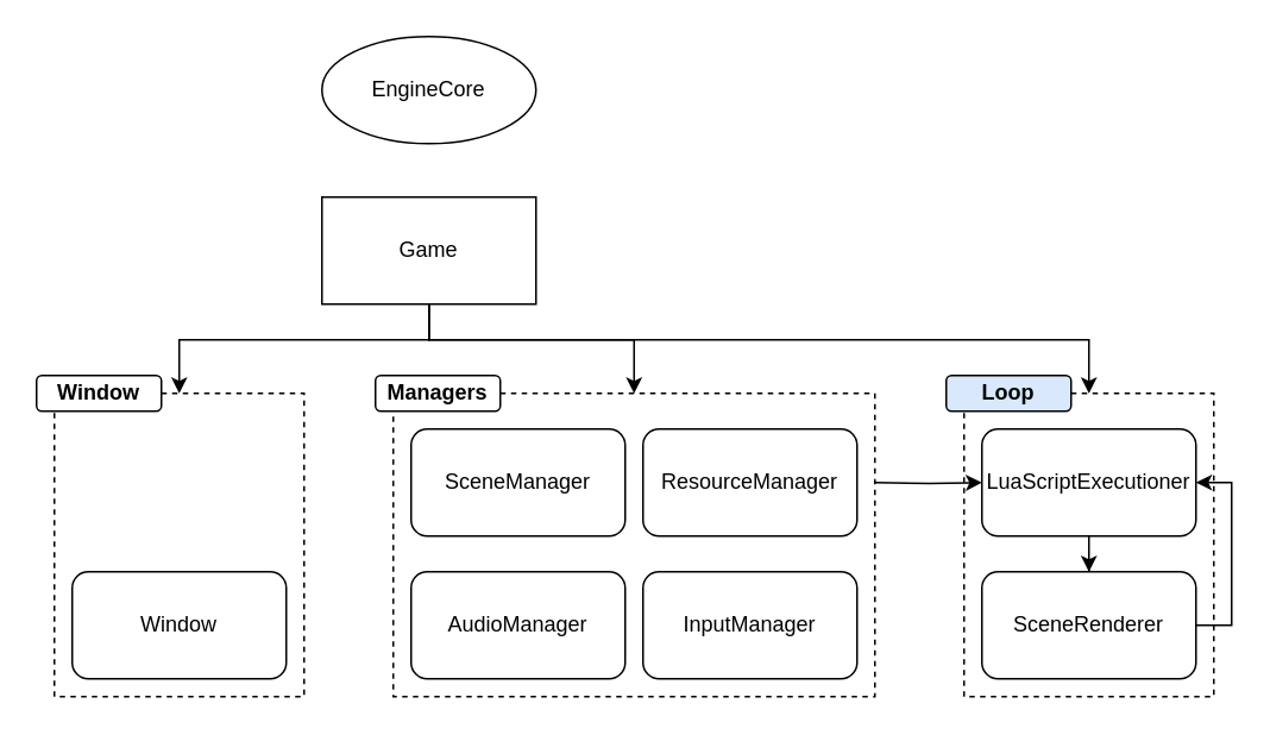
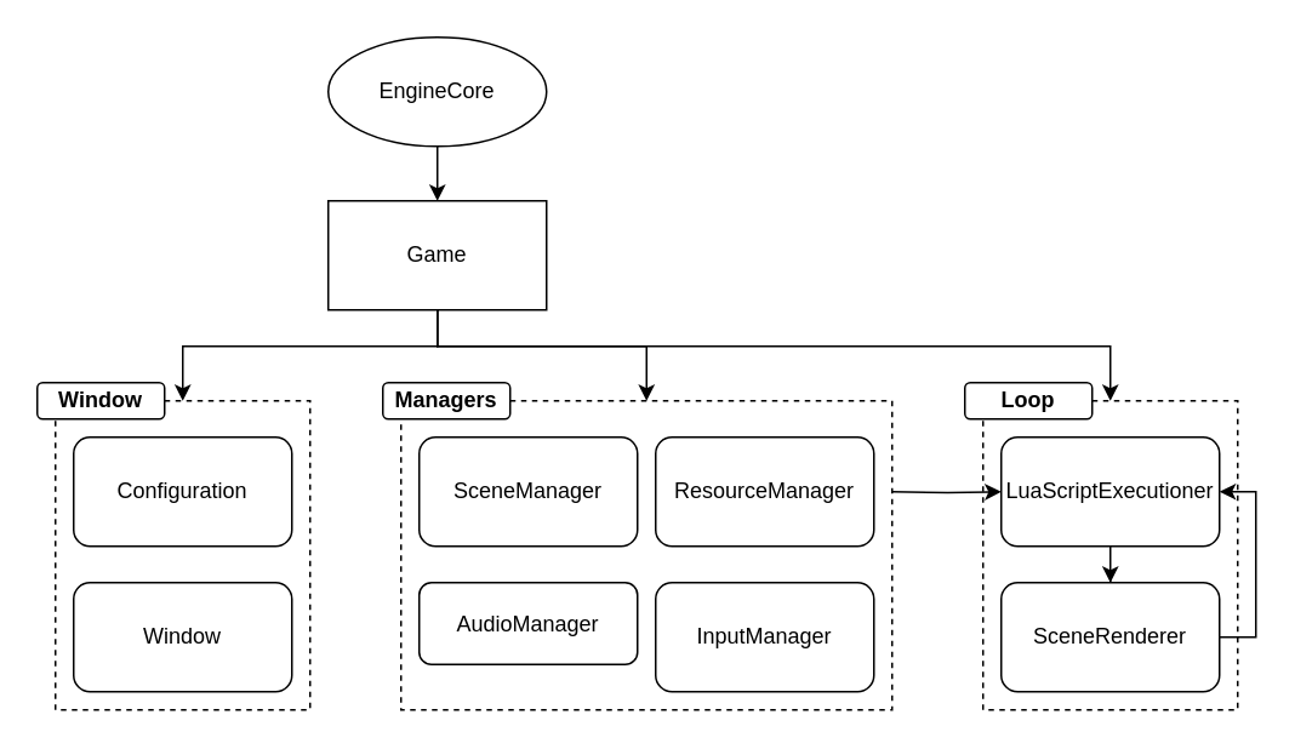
  <mxCell id="0" />
  <mxCell id="1" parent="0" />
  <mxCell id="2" value="" style="rounded=0;whiteSpace=wrap;html=1;dashed=1;" vertex="1" parent="1"><mxGeometry x="540" y="220" width="140" height="170" as="geometry" /></mxCell>
  <mxCell id="3" value="" style="rounded=0;whiteSpace=wrap;html=1;dashed=1;" vertex="1" parent="1"><mxGeometry x="30" y="220" width="140" height="170" as="geometry" /></mxCell>
  <mxCell id="4" style="edgeStyle=orthogonalEdgeStyle;rounded=0;orthogonalLoop=1;jettySize=auto;html=1;entryX=0;entryY=0.5;entryDx=0;entryDy=0;" edge="1" parent="1" target="18"><mxGeometry relative="1" as="geometry"><mxPoint x="490" y="270" as="sourcePoint" /><mxPoint x="550" y="240" as="targetPoint" /></mxGeometry></mxCell>
  <mxCell id="5" value="" style="rounded=0;whiteSpace=wrap;html=1;dashed=1;" vertex="1" parent="1"><mxGeometry x="220" y="220" width="270" height="170" as="geometry" /></mxCell>
+ <mxCell id="6" value="" style="edgeStyle=orthogonalEdgeStyle;rounded=0;orthogonalLoop=1;jettySize=auto;html=1;" edge="1" parent="1" source="7" target="11"><mxGeometry relative="1" as="geometry" /></mxCell>
  <mxCell id="7" value="EngineCore" style="ellipse;whiteSpace=wrap;html=1;" vertex="1" parent="1"><mxGeometry x="180" y="20" width="120" height="60" as="geometry" /></mxCell>
  <mxCell id="8" style="edgeStyle=orthogonalEdgeStyle;rounded=0;orthogonalLoop=1;jettySize=auto;html=1;" edge="1" parent="1" source="11" target="5"><mxGeometry relative="1" as="geometry"><Array as="points"><mxPoint x="240" y="190" /><mxPoint x="355" y="190" /></Array></mxGeometry></mxCell>
  <mxCell id="9" style="edgeStyle=orthogonalEdgeStyle;rounded=0;orthogonalLoop=1;jettySize=auto;html=1;" edge="1" parent="1" source="11" target="3"><mxGeometry relative="1" as="geometry"><Array as="points"><mxPoint x="240" y="190" /><mxPoint x="100" y="190" /></Array></mxGeometry></mxCell>
  <mxCell id="10" style="edgeStyle=orthogonalEdgeStyle;rounded=0;orthogonalLoop=1;jettySize=auto;html=1;" edge="1" parent="1" source="11" target="2"><mxGeometry relative="1" as="geometry"><Array as="points"><mxPoint x="240" y="190" /><mxPoint x="610" y="190" /></Array></mxGeometry></mxCell>
  <mxCell id="11" value="Game" style="whiteSpace=wrap;html=1;rounded=0;" vertex="1" parent="1"><mxGeometry x="180" y="110" width="120" height="60" as="geometry" /></mxCell>
+ <mxCell id="12" value="Configuration" style="rounded=1;whiteSpace=wrap;html=1;" vertex="1" parent="1"><mxGeometry x="40" y="240" width="120" height="60" as="geometry" /></mxCell>
  <mxCell id="13" value="Window" style="rounded=1;whiteSpace=wrap;html=1;" vertex="1" parent="1"><mxGeometry x="40" y="320" width="120" height="60" as="geometry" /></mxCell>
  <mxCell id="14" value="SceneManager" style="rounded=1;whiteSpace=wrap;html=1;" vertex="1" parent="1"><mxGeometry x="230" y="240" width="120" height="60" as="geometry" /></mxCell>
  <mxCell id="15" value="ResourceManager" style="rounded=1;whiteSpace=wrap;html=1;" vertex="1" parent="1"><mxGeometry x="360" y="240" width="120" height="60" as="geometry" /></mxCell>
  <mxCell id="16" value="InputManager" style="rounded=1;whiteSpace=wrap;html=1;" vertex="1" parent="1"><mxGeometry x="360" y="320" width="120" height="60" as="geometry" /></mxCell>
  <mxCell id="17" style="edgeStyle=orthogonalEdgeStyle;rounded=0;orthogonalLoop=1;jettySize=auto;html=1;entryX=0.5;entryY=0;entryDx=0;entryDy=0;" edge="1" parent="1" source="18" target="19"><mxGeometry relative="1" as="geometry" /></mxCell>
  <mxCell id="18" value="LuaScriptExecutioner" style="rounded=1;whiteSpace=wrap;html=1;" vertex="1" parent="1"><mxGeometry x="550" y="240" width="120" height="60" as="geometry" /></mxCell>
  <mxCell id="19" value="SceneRenderer" style="rounded=1;whiteSpace=wrap;html=1;" vertex="1" parent="1"><mxGeometry x="550" y="320" width="120" height="60" as="geometry" /></mxCell>
- <mxCell id="20" value="AudioManager" style="rounded=1;whiteSpace=wrap;html=1;" vertex="1" parent="1"><mxGeometry x="230" y="320" width="120" height="60" as="geometry" /></mxCell>
+ <mxCell id="20" value="AudioManager" style="rounded=1;whiteSpace=wrap;html=1;" vertex="1" parent="1"><mxGeometry x="230" y="320" width="120" height="45" as="geometry" /></mxCell>
  <mxCell id="21" value="Managers" style="rounded=1;whiteSpace=wrap;html=1;fontStyle=1" vertex="1" parent="1"><mxGeometry x="210" y="210" width="70" height="20" as="geometry" /></mxCell>
  <mxCell id="22" value="Window" style="rounded=1;whiteSpace=wrap;html=1;fontStyle=1" vertex="1" parent="1"><mxGeometry x="20" y="210" width="70" height="20" as="geometry" /></mxCell>
- <mxCell id="23" value="Loop" style="rounded=1;whiteSpace=wrap;html=1;fontStyle=1;fillColor=#dae8fc;" vertex="1" parent="1"><mxGeometry x="530" y="210" width="70" height="20" as="geometry" /></mxCell>
+ <mxCell id="23" value="Loop" style="rounded=1;whiteSpace=wrap;html=1;fontStyle=1" vertex="1" parent="1"><mxGeometry x="530" y="210" width="70" height="20" as="geometry" /></mxCell>
  <mxCell id="24" value="" style="endArrow=classic;html=1;rounded=0;exitX=1;exitY=0.5;exitDx=0;exitDy=0;entryX=1;entryY=0.5;entryDx=0;entryDy=0;" edge="1" parent="1" source="19" target="18"><mxGeometry width="50" height="50" relative="1" as="geometry"><mxPoint x="670" y="330" as="sourcePoint" /><mxPoint x="720" y="280" as="targetPoint" /><Array as="points"><mxPoint x="690" y="350" /><mxPoint x="690" y="270" /></Array></mxGeometry></mxCell>
